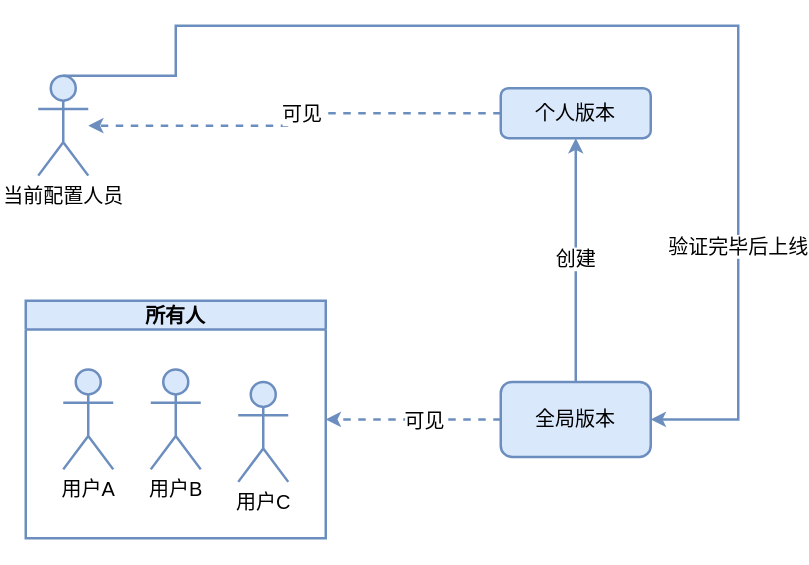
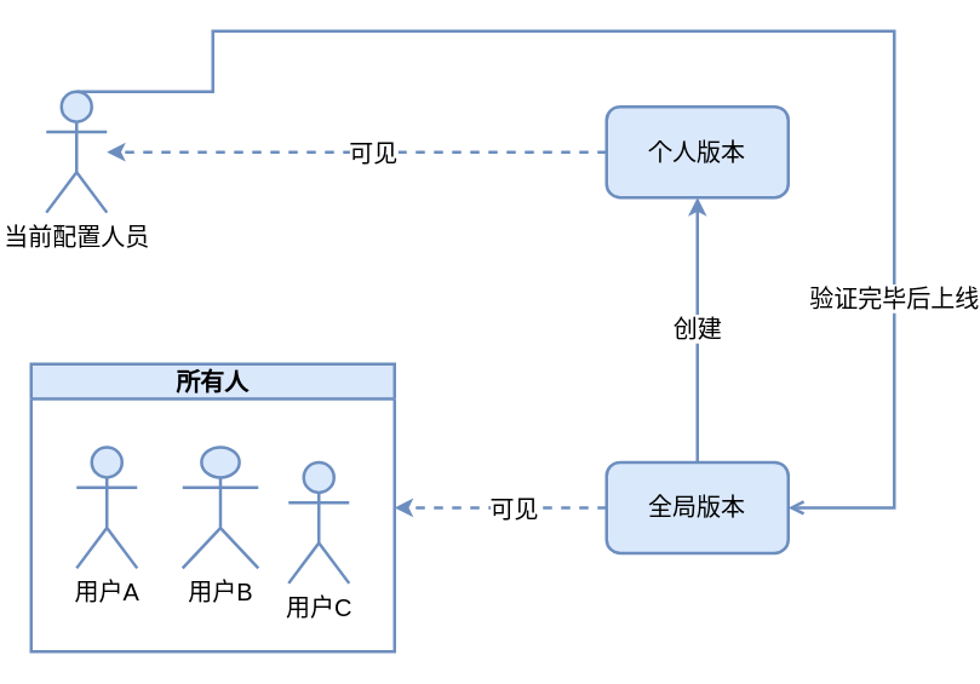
  <mxCell id="0" />
  <mxCell id="1" parent="0" />
  <mxCell id="2" style="edgeStyle=orthogonalEdgeStyle;rounded=0;orthogonalLoop=1;jettySize=auto;html=1;exitX=0;exitY=0.5;exitDx=0;exitDy=0;entryX=1;entryY=0.5;entryDx=0;entryDy=0;endArrow=classic;endFill=1;strokeWidth=2;fontSize=16;fontColor=#000000;fillColor=#dae8fc;strokeColor=#6c8ebf;dashed=1;" edge="1" parent="1" source="5" target="9"><mxGeometry relative="1" as="geometry" /></mxCell>
  <mxCell id="3" value="可见" style="edgeLabel;html=1;align=center;verticalAlign=middle;resizable=0;points=[];fontSize=16;fontColor=#000000;" vertex="1" connectable="0" parent="2"><mxGeometry x="-0.114" relative="1" as="geometry"><mxPoint as="offset" /></mxGeometry></mxCell>
  <mxCell id="4" value="创建" style="edgeStyle=orthogonalEdgeStyle;rounded=0;orthogonalLoop=1;jettySize=auto;html=1;exitX=0.5;exitY=0;exitDx=0;exitDy=0;startArrow=none;startFill=0;endArrow=classic;endFill=1;strokeWidth=2;fontSize=16;fontColor=#000000;fillColor=#dae8fc;strokeColor=#6c8ebf;entryX=0.5;entryY=1;entryDx=0;entryDy=0;" edge="1" parent="1" source="5" target="15"><mxGeometry relative="1" as="geometry"><mxPoint x="460" y="220" as="targetPoint" /></mxGeometry></mxCell>
  <mxCell id="5" value="全局版本" style="rounded=1;whiteSpace=wrap;html=1;fillColor=#dae8fc;strokeColor=#6c8ebf;strokeWidth=2;fontSize=16;" vertex="1" parent="1"><mxGeometry x="400" y="305" width="120" height="60" as="geometry" /></mxCell>
- <mxCell id="6" style="edgeStyle=orthogonalEdgeStyle;rounded=0;orthogonalLoop=1;jettySize=auto;html=1;exitX=0.5;exitY=0;exitDx=0;exitDy=0;exitPerimeter=0;entryX=1;entryY=0.5;entryDx=0;entryDy=0;startArrow=none;startFill=0;endArrow=classic;endFill=1;strokeWidth=2;fontSize=16;fontColor=#000000;fillColor=#dae8fc;strokeColor=#6c8ebf;" edge="1" parent="1" source="8" target="5"><mxGeometry relative="1" as="geometry"><Array as="points"><mxPoint x="140" y="20" /><mxPoint x="590" y="20" /><mxPoint x="590" y="335" /></Array></mxGeometry></mxCell>
+ <mxCell id="6" style="edgeStyle=orthogonalEdgeStyle;rounded=0;orthogonalLoop=1;jettySize=auto;html=1;exitX=0.5;exitY=0;exitDx=0;exitDy=0;exitPerimeter=0;entryX=1;entryY=0.5;entryDx=0;entryDy=0;startArrow=none;startFill=0;endArrow=open;endFill=1;strokeWidth=2;fontSize=16;fontColor=#000000;fillColor=#dae8fc;strokeColor=#6c8ebf;" edge="1" parent="1" source="8" target="5"><mxGeometry relative="1" as="geometry"><Array as="points"><mxPoint x="140" y="20" /><mxPoint x="590" y="20" /><mxPoint x="590" y="335" /></Array></mxGeometry></mxCell>
  <mxCell id="7" value="验证完毕后上线" style="edgeLabel;html=1;align=center;verticalAlign=middle;resizable=0;points=[];fontSize=16;fontColor=#000000;" vertex="1" connectable="0" parent="6"><mxGeometry x="0.566" y="-1" relative="1" as="geometry"><mxPoint as="offset" /></mxGeometry></mxCell>
  <mxCell id="8" value="当前配置人员" style="shape=umlActor;verticalLabelPosition=bottom;verticalAlign=top;html=1;outlineConnect=0;strokeWidth=2;fontSize=16;fillColor=#dae8fc;strokeColor=#6c8ebf;" vertex="1" parent="1"><mxGeometry x="30" y="60" width="40" height="80" as="geometry" /></mxCell>
  <mxCell id="9" value="所有人" style="swimlane;strokeWidth=2;fontSize=16;fillColor=#dae8fc;strokeColor=#6c8ebf;" vertex="1" parent="1"><mxGeometry x="20" y="240" width="240" height="190" as="geometry" /></mxCell>
  <mxCell id="10" value="用户C" style="shape=umlActor;verticalLabelPosition=bottom;verticalAlign=top;html=1;outlineConnect=0;strokeWidth=2;fontSize=16;fillColor=#dae8fc;strokeColor=#6c8ebf;" vertex="1" parent="9"><mxGeometry x="170" y="65" width="40" height="80" as="geometry" /></mxCell>
- <mxCell id="11" value="用户B" style="shape=umlActor;verticalLabelPosition=bottom;verticalAlign=top;html=1;outlineConnect=0;strokeWidth=2;fontSize=16;fillColor=#dae8fc;strokeColor=#6c8ebf;" vertex="1" parent="9"><mxGeometry x="100" y="55" width="40" height="80" as="geometry" /></mxCell>
+ <mxCell id="11" value="用户B" style="shape=umlActor;verticalLabelPosition=bottom;verticalAlign=top;html=1;outlineConnect=0;strokeWidth=2;fontSize=16;fillColor=#dae8fc;strokeColor=#6c8ebf;" vertex="1" parent="9"><mxGeometry x="100" y="55" width="50" height="80" as="geometry" /></mxCell>
  <mxCell id="12" value="用户A" style="shape=umlActor;verticalLabelPosition=bottom;verticalAlign=top;html=1;outlineConnect=0;strokeWidth=2;fontSize=16;fillColor=#dae8fc;strokeColor=#6c8ebf;" vertex="1" parent="9"><mxGeometry x="30" y="55" width="40" height="80" as="geometry" /></mxCell>
  <mxCell id="13" style="edgeStyle=orthogonalEdgeStyle;rounded=0;orthogonalLoop=1;jettySize=auto;html=1;exitX=0;exitY=0.5;exitDx=0;exitDy=0;startArrow=none;startFill=0;endArrow=classic;endFill=1;strokeWidth=2;fontSize=16;fontColor=#000000;fillColor=#dae8fc;strokeColor=#6c8ebf;dashed=1;" edge="1" parent="1" source="15" target="8"><mxGeometry relative="1" as="geometry" /></mxCell>
  <mxCell id="14" value="可见" style="edgeLabel;html=1;align=center;verticalAlign=middle;resizable=0;points=[];fontSize=16;fontColor=#000000;" vertex="1" connectable="0" parent="13"><mxGeometry x="-0.058" relative="1" as="geometry"><mxPoint as="offset" /></mxGeometry></mxCell>
- <mxCell id="15" value="个人版本" style="rounded=1;whiteSpace=wrap;html=1;fillColor=#dae8fc;strokeColor=#6c8ebf;strokeWidth=2;fontSize=16;" vertex="1" parent="1"><mxGeometry x="400" y="70" width="120" height="40" as="geometry" /></mxCell>
+ <mxCell id="15" value="个人版本" style="rounded=1;whiteSpace=wrap;html=1;fillColor=#dae8fc;strokeColor=#6c8ebf;strokeWidth=2;fontSize=16;" vertex="1" parent="1"><mxGeometry x="400" y="70" width="120" height="60" as="geometry" /></mxCell>
